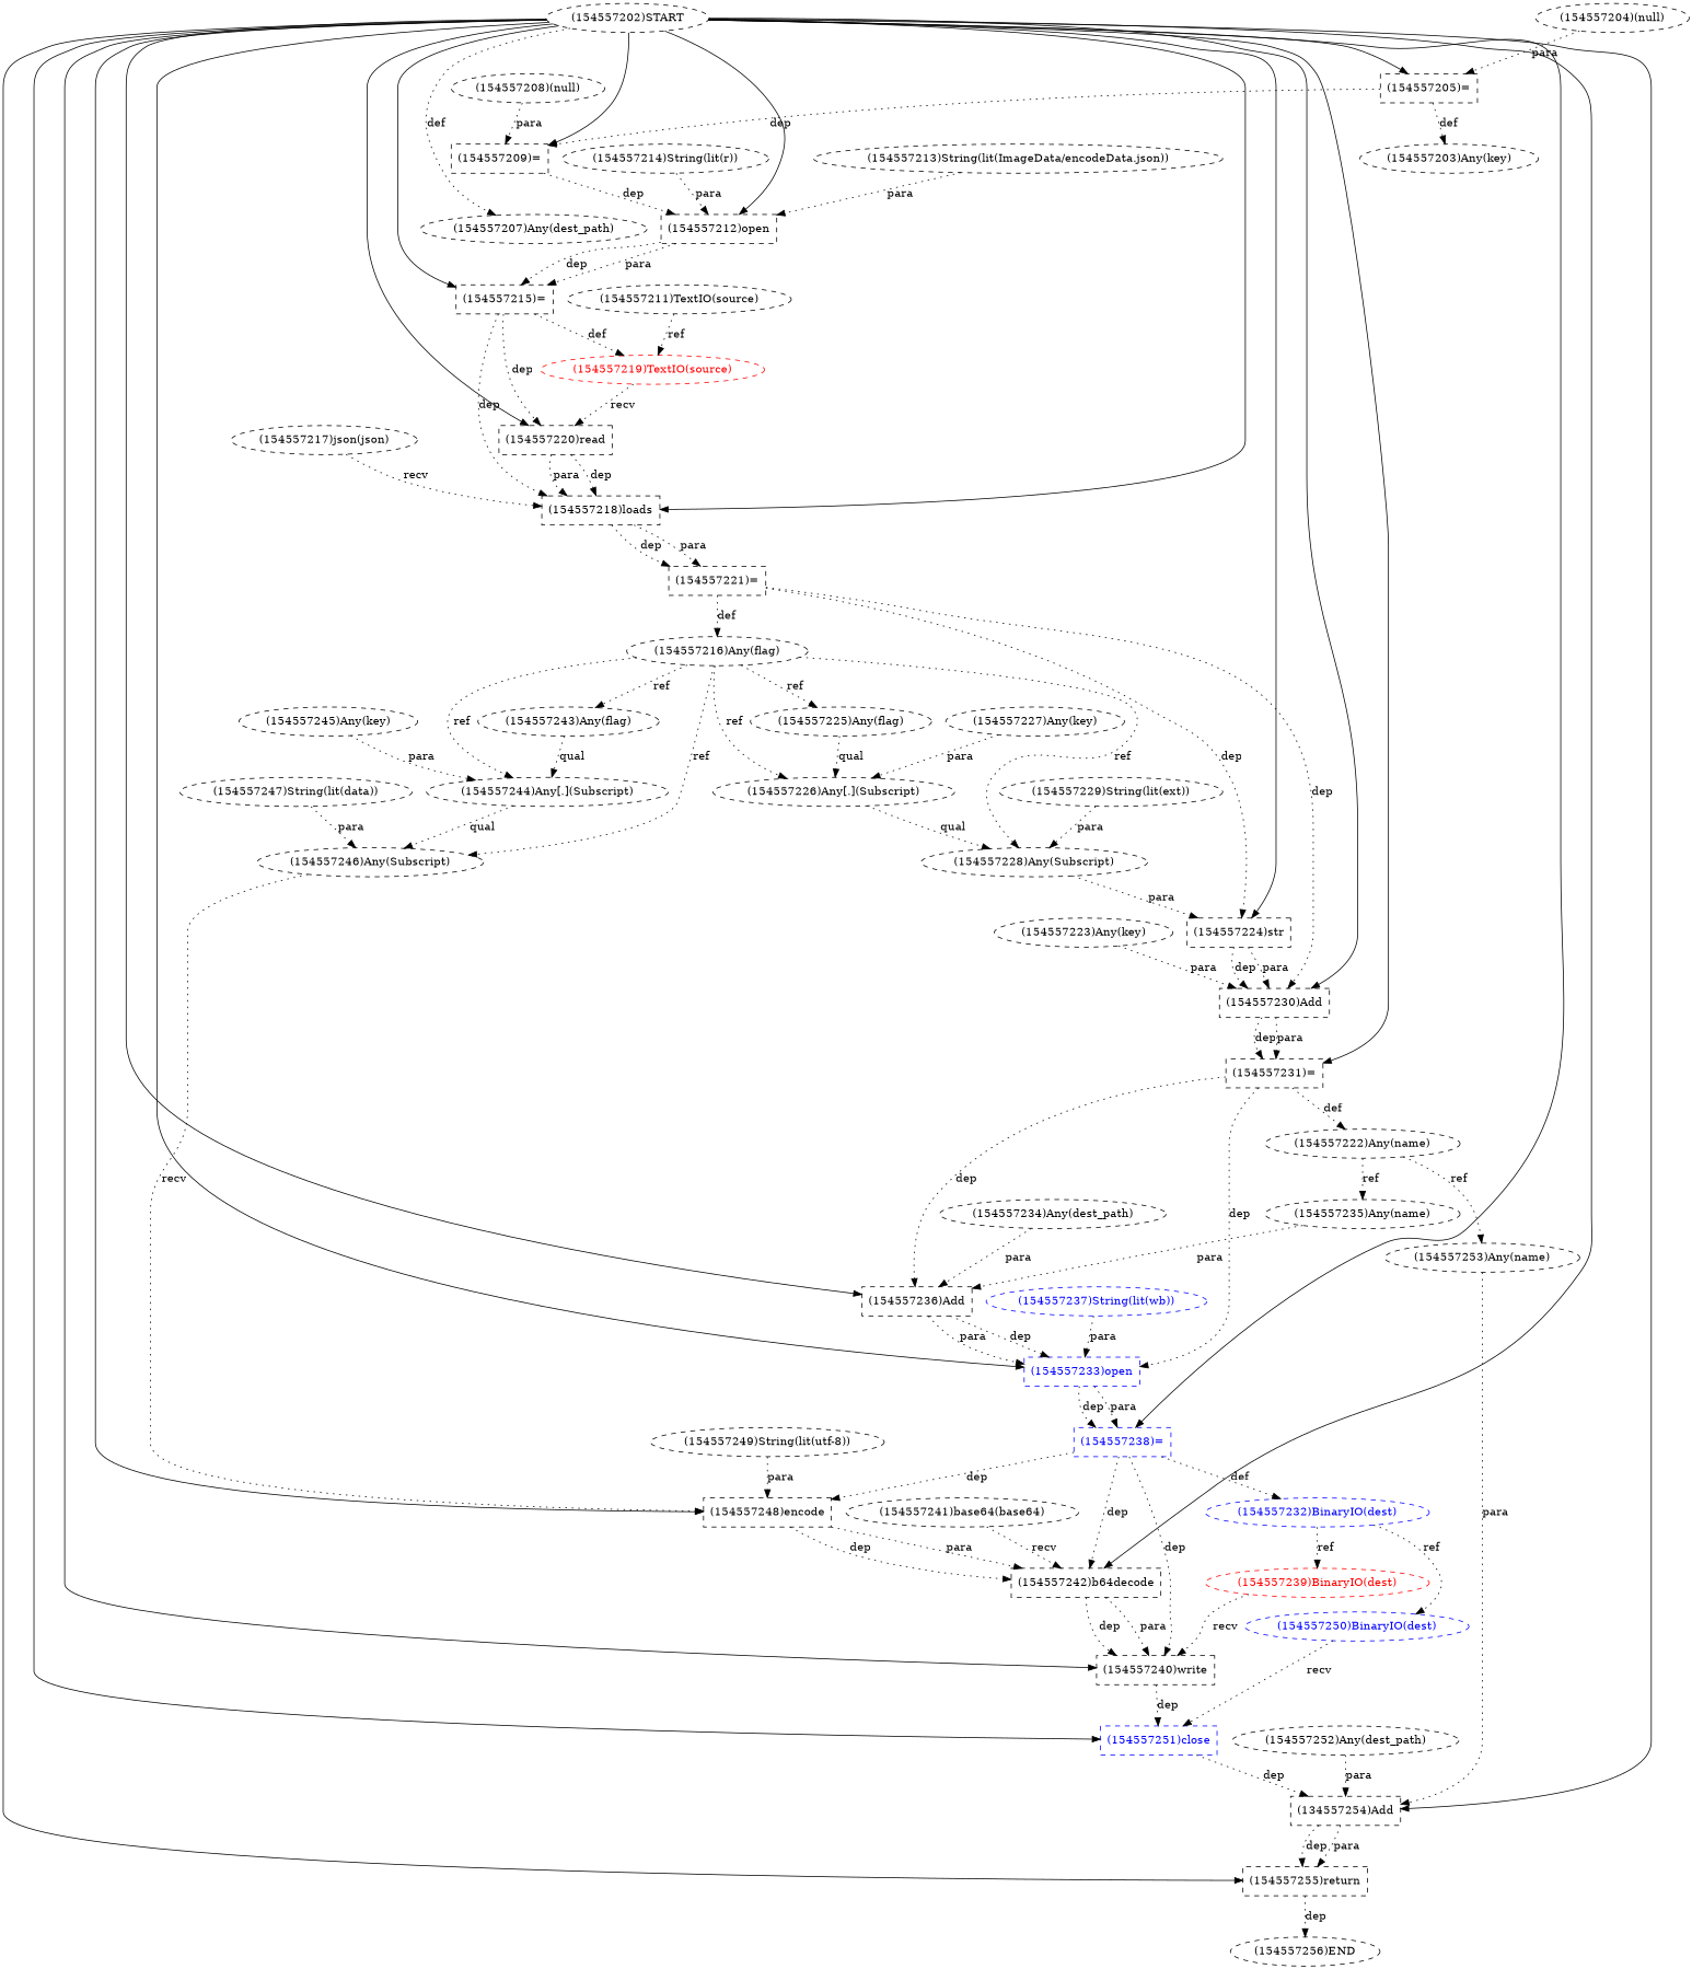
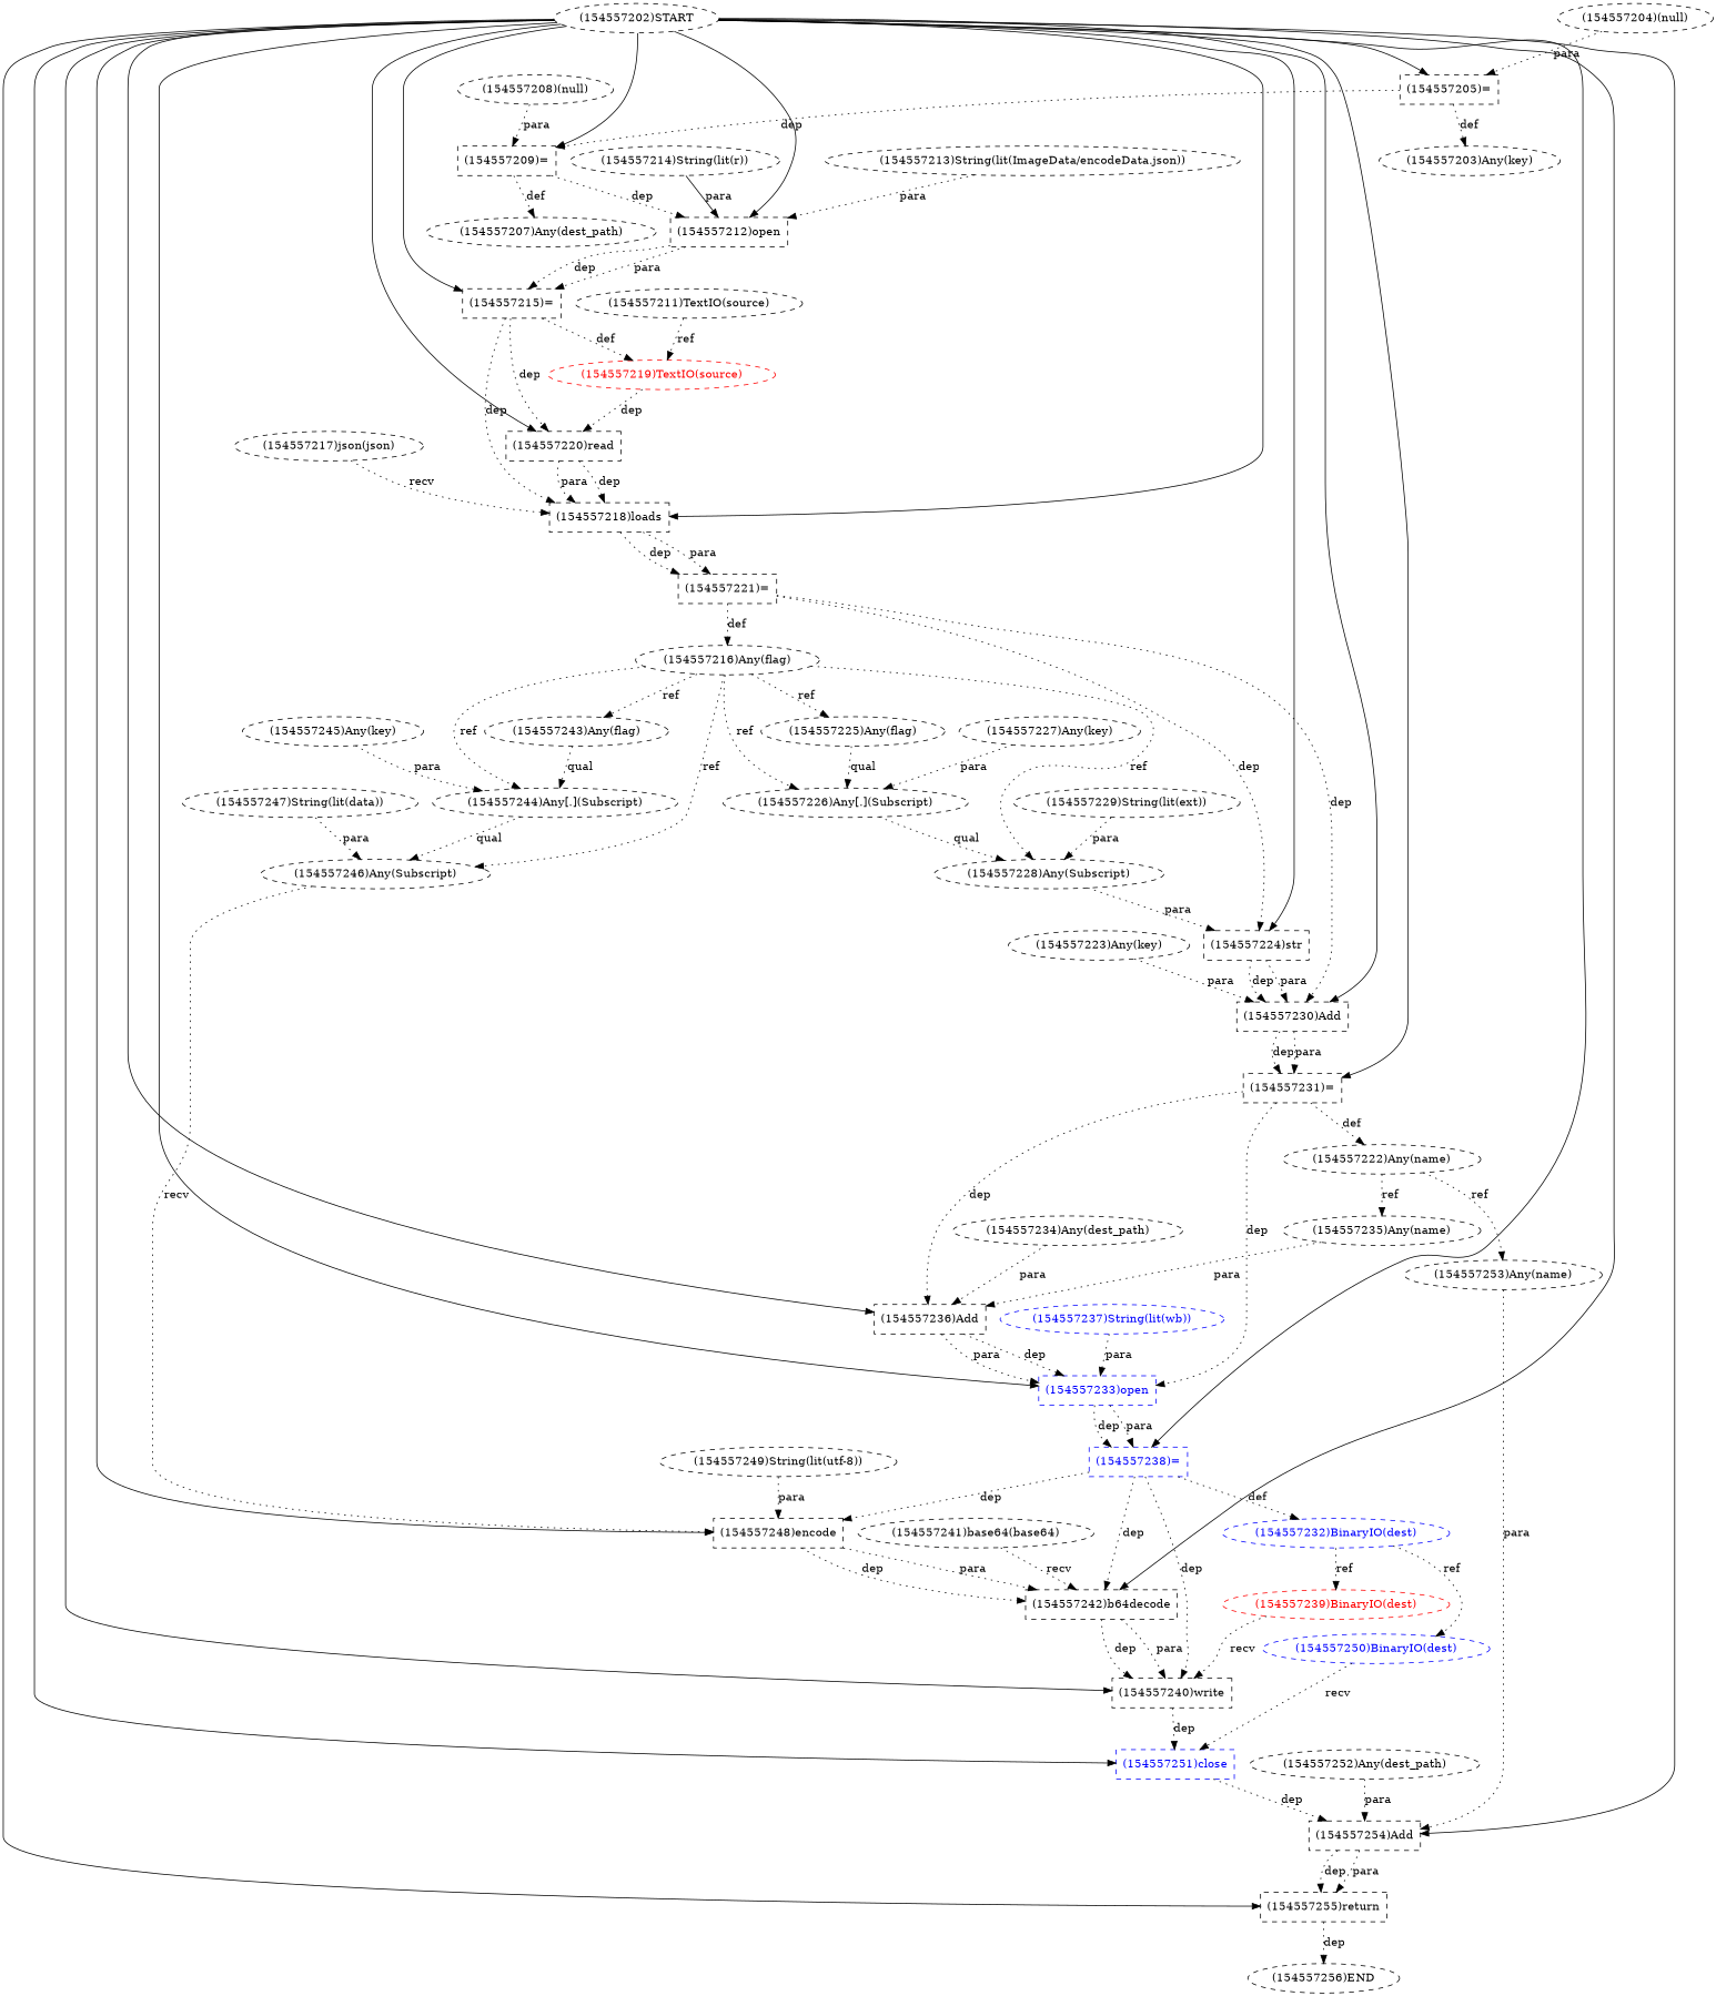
  digraph {
    node [shape=ellipse style=dashed]
    edge [style=dotted]
    n1 [label="(154557236)Add" shape=box]
    n2 [color=blue fontcolor=blue label="(154557233)open" shape=box]
    n3 [color=blue fontcolor=blue label="(154557238)=" shape=box]
    n4 [label="(154557202)START" shape=""]
    n5 [label="(154557240)write" shape=box]
    n6 [color=blue fontcolor=blue label="(154557251)close" shape=box]
    n7 [label="(154557218)loads" shape=box]
    n8 [label="(154557255)return" shape=box]
    n9 [label="(154557231)=" shape=box]
-   n10 [label="(134557254)Add" shape=box]
+   n10 [label="(154557254)Add" shape=box]
    n11 [label="(154557220)read" shape=box]
    n12 [label="(154557215)=" shape=box]
    n13 [label="(154557209)=" shape=box]
    n14 [label="(154557230)Add" shape=box]
    n15 [label="(154557205)=" shape=box]
    n16 [label="(154557212)open" shape=box]
    n17 [label="(154557248)encode" shape=box]
    n18 [label="(154557242)b64decode" shape=box]
    n19 [label="(154557224)str" shape=box]
    n20 [label="(154557221)=" shape=box]
    n21 [label="(154557216)Any(flag)"]
    n22 [label="(154557256)END" shape=""]
    n23 [label="(154557222)Any(name)"]
    n24 [color=red fontcolor=red label="(154557219)TextIO(source)"]
    n25 [label="(154557207)Any(dest_path)"]
    n26 [label="(154557203)Any(key)"]
    n27 [color=blue fontcolor=blue label="(154557232)BinaryIO(dest)"]
    n28 [label="(154557244)Any[.](Subscript)"]
    n29 [label="(154557246)Any(Subscript)"]
    n30 [label="(154557228)Any(Subscript)"]
    n31 [label="(154557226)Any[.](Subscript)"]
    n32 [label="(154557243)Any(flag)"]
    n33 [label="(154557225)Any(flag)"]
    n34 [label="(154557252)Any(dest_path)"]
    n35 [label="(154557223)Any(key)"]
    n36 [label="(154557234)Any(dest_path)"]
    n37 [label="(154557253)Any(name)"]
    n38 [label="(154557235)Any(name)"]
    n39 [label="(154557227)Any(key)"]
    n40 [label="(154557214)String(lit(r))"]
    n41 [label="(154557241)base64(base64)"]
    n42 [color=blue fontcolor=blue label="(154557250)BinaryIO(dest)"]
    n43 [label="(154557211)TextIO(source)"]
    n44 [color=blue fontcolor=blue label="(154557237)String(lit(wb))"]
    n45 [label="(154557217)json(json)"]
    n46 [label="(154557213)String(lit(ImageData/encodeData.json))"]
    n47 [color=red fontcolor=red label="(154557239)BinaryIO(dest)"]
    n48 [label="(154557249)String(lit(utf-8))"]
    n49 [label="(154557204)(null)"]
    n50 [label="(154557247)String(lit(data))"]
    n51 [label="(154557208)(null)"]
    n52 [label="(154557229)String(lit(ext))"]
    n53 [label="(154557245)Any(key)"]
    n1 -> n2 [label=dep]
    n1 -> n2 [label=para]
    n2 -> n3 [label=dep]
    n2 -> n3 [label=para]
    n3 -> n5 [label=dep]
    n3 -> n17 [label=dep]
    n3 -> n18 [label=dep]
    n3 -> n27 [label=def]
    n4 -> n1 [style=solid]
    n4 -> n2 [style=solid]
    n4 -> n3 [style=solid]
    n4 -> n5 [style=solid]
    n4 -> n6 [style=solid]
    n4 -> n7 [style=solid]
    n4 -> n8 [style=solid]
    n4 -> n9 [style=solid]
    n4 -> n10 [style=solid]
    n4 -> n11 [style=solid]
    n4 -> n12 [style=solid]
    n4 -> n13 [style=solid]
    n4 -> n14 [style=solid]
    n4 -> n15 [style=solid]
    n4 -> n16 [style=solid]
    n4 -> n17 [style=solid]
    n4 -> n18 [style=solid]
    n4 -> n19 [style=solid]
    n5 -> n6 [label=dep]
    n6 -> n10 [label=dep]
    n7 -> n20 [label=dep]
    n7 -> n20 [label=para]
    n8 -> n22 [label=dep]
    n9 -> n1 [label=dep]
    n9 -> n2 [label=dep]
    n9 -> n23 [label=def]
    n10 -> n8 [label=dep]
    n10 -> n8 [label=para]
    n11 -> n7 [label=dep]
    n11 -> n7 [label=para]
    n12 -> n7 [label=dep]
    n12 -> n11 [label=dep]
    n12 -> n24 [label=def]
    n13 -> n16 [label=dep]
-   n4 -> n25 [label=def]
+   n13 -> n25 [label=def]
    n14 -> n9 [label=dep]
    n14 -> n9 [label=para]
    n15 -> n13 [label=dep]
    n15 -> n26 [label=def]
    n16 -> n12 [label=dep]
    n16 -> n12 [label=para]
    n17 -> n18 [label=dep]
    n17 -> n18 [label=para]
    n18 -> n5 [label=dep]
    n18 -> n5 [label=para]
    n19 -> n14 [label=dep]
    n19 -> n14 [label=para]
    n20 -> n14 [label=dep]
    n20 -> n19 [label=dep]
    n20 -> n21 [label=def]
    n21 -> n28 [label=ref]
    n21 -> n29 [label=ref]
    n21 -> n30 [label=ref]
    n21 -> n31 [label=ref]
    n21 -> n32 [label=ref]
    n21 -> n33 [label=ref]
    n23 -> n37 [label=ref]
    n23 -> n38 [label=ref]
-   n24 -> n11 [label=recv]
+   n24 -> n11 [label=dep]
    n27 -> n42 [label=ref]
    n27 -> n47 [label=ref]
    n28 -> n29 [label=qual]
    n29 -> n17 [label=recv]
    n30 -> n19 [label=para]
    n31 -> n30 [label=qual]
    n32 -> n28 [label=qual]
    n33 -> n31 [label=qual]
    n34 -> n10 [label=para]
    n35 -> n14 [label=para]
    n36 -> n1 [label=para]
    n37 -> n10 [label=para]
    n38 -> n1 [label=para]
    n39 -> n31 [label=para]
-   n40 -> n16 [label=para]
+   n40 -> n16 [label=para style=solid]
    n41 -> n18 [label=recv]
    n42 -> n6 [label=recv]
    n43 -> n24 [label=ref]
    n44 -> n2 [label=para]
    n45 -> n7 [label=recv]
    n46 -> n16 [label=para]
    n47 -> n5 [label=recv]
    n48 -> n17 [label=para]
    n49 -> n15 [label=para]
    n50 -> n29 [label=para]
    n51 -> n13 [label=para]
    n52 -> n30 [label=para]
    n53 -> n28 [label=para]
  }
